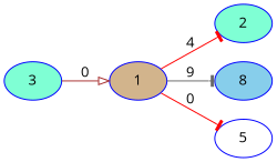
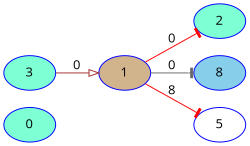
  digraph {
    fontname="Open Sans"
    rankdir=LR
    node [color=blue fillcolor=aquamarine fontname="Open Sans" style=filled]
    edge [arrowhead=tee color=red fontname="Open Sans"]
+   n1 [label=0]
    n2 [fillcolor=tan label=1]
    n3 [label=2]
    n4 [fillcolor=skyblue label=8]
    n5 [fillcolor=white label=5]
    n6 [label=3]
-   n2 -> n3 [label=4]
-   n2 -> n4 [color=gray40 label=9]
-   n2 -> n5 [label=0]
+   n2 -> n3 [label=0]
+   n2 -> n4 [color=gray40 label=0]
+   n2 -> n5 [label=8]
    n6 -> n2 [arrowhead=onormal color=brown label=0]
  }
